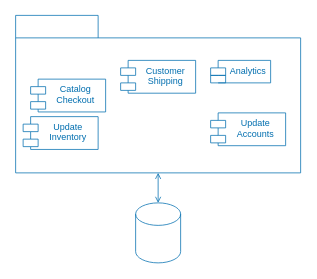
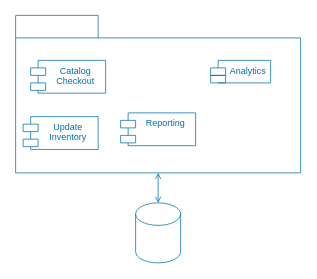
  <mxCell id="0" />
  <mxCell id="1" parent="0" />
  <mxCell id="2" style="edgeStyle=none;html=1;exitX=0.5;exitY=1;exitDx=0;exitDy=0;exitPerimeter=0;fontColor=#006EAF;fillColor=#1ba1e2;strokeColor=#006EAF;startArrow=open;startFill=0;endArrow=open;endFill=0;" edge="1" parent="1" source="3" target="11"><mxGeometry relative="1" as="geometry" /></mxCell>
  <mxCell id="3" value="" style="shape=folder;fontStyle=1;tabWidth=110;tabHeight=30;tabPosition=left;html=1;boundedLbl=1;labelInHeader=1;container=1;collapsible=0;fontColor=#006EAF;fillColor=none;strokeColor=#006EAF;" vertex="1" parent="1"><mxGeometry x="20" y="20" width="380" height="210" as="geometry" /></mxCell>
  <mxCell id="4" value="" style="html=1;strokeColor=none;resizeWidth=1;resizeHeight=1;fillColor=none;part=1;connectable=0;allowArrows=0;deletable=0;fontColor=#006EAF;" vertex="1" parent="3"><mxGeometry width="380" height="180" relative="1" as="geometry"><mxPoint y="30" as="offset" /></mxGeometry></mxCell>
- <mxCell id="5" value="Catalog&#10;Checkout" style="shape=module;align=left;spacingLeft=20;align=center;verticalAlign=top;fillColor=none;fontColor=#006EAF;strokeColor=#006EAF;" vertex="1" parent="3"><mxGeometry x="20" y="85.005" width="100" height="43.75" as="geometry" /></mxCell>
- <mxCell id="6" value="Customer&#10;Shipping" style="shape=module;align=left;spacingLeft=20;align=center;verticalAlign=top;fillColor=none;fontColor=#006EAF;strokeColor=#006EAF;" vertex="1" parent="3"><mxGeometry x="140" y="60.005" width="100" height="43.75" as="geometry" /></mxCell>
+ <mxCell id="5" value="Catalog&#10;Checkout" style="shape=module;align=left;spacingLeft=20;align=center;verticalAlign=top;fillColor=none;fontColor=#006EAF;strokeColor=#006EAF;" vertex="1" parent="3"><mxGeometry x="20" y="60.005" width="100" height="43.75" as="geometry" /></mxCell>
  <mxCell id="7" value="Analytics" style="shape=module;align=left;spacingLeft=20;align=center;verticalAlign=top;fillColor=none;fontColor=#006EAF;strokeColor=#006EAF;" vertex="1" parent="3"><mxGeometry x="260" y="60.005" width="80" height="30" as="geometry" /></mxCell>
  <mxCell id="8" value="Update&#10;Inventory" style="shape=module;align=left;spacingLeft=20;align=center;verticalAlign=top;fillColor=none;fontColor=#006EAF;strokeColor=#006EAF;" vertex="1" parent="3"><mxGeometry x="10" y="135.005" width="100" height="43.75" as="geometry" /></mxCell>
- <mxCell id="10" value="Update&#10;Accounts" style="shape=module;align=left;spacingLeft=20;align=center;verticalAlign=top;fillColor=none;fontColor=#006EAF;strokeColor=#006EAF;" vertex="1" parent="3"><mxGeometry x="260" y="130.005" width="100" height="43.75" as="geometry" /></mxCell>
+ <mxCell id="9" value="Reporting" style="shape=module;align=left;spacingLeft=20;align=center;verticalAlign=top;fillColor=none;fontColor=#006EAF;strokeColor=#006EAF;" vertex="1" parent="3"><mxGeometry x="140" y="130.005" width="100" height="43.75" as="geometry" /></mxCell>
  <mxCell id="11" value="" style="shape=cylinder3;whiteSpace=wrap;html=1;boundedLbl=1;backgroundOutline=1;size=15;fontColor=#ffffff;fillColor=none;strokeColor=#006EAF;" vertex="1" parent="1"><mxGeometry x="180" y="270" width="60" height="80" as="geometry" /></mxCell>
